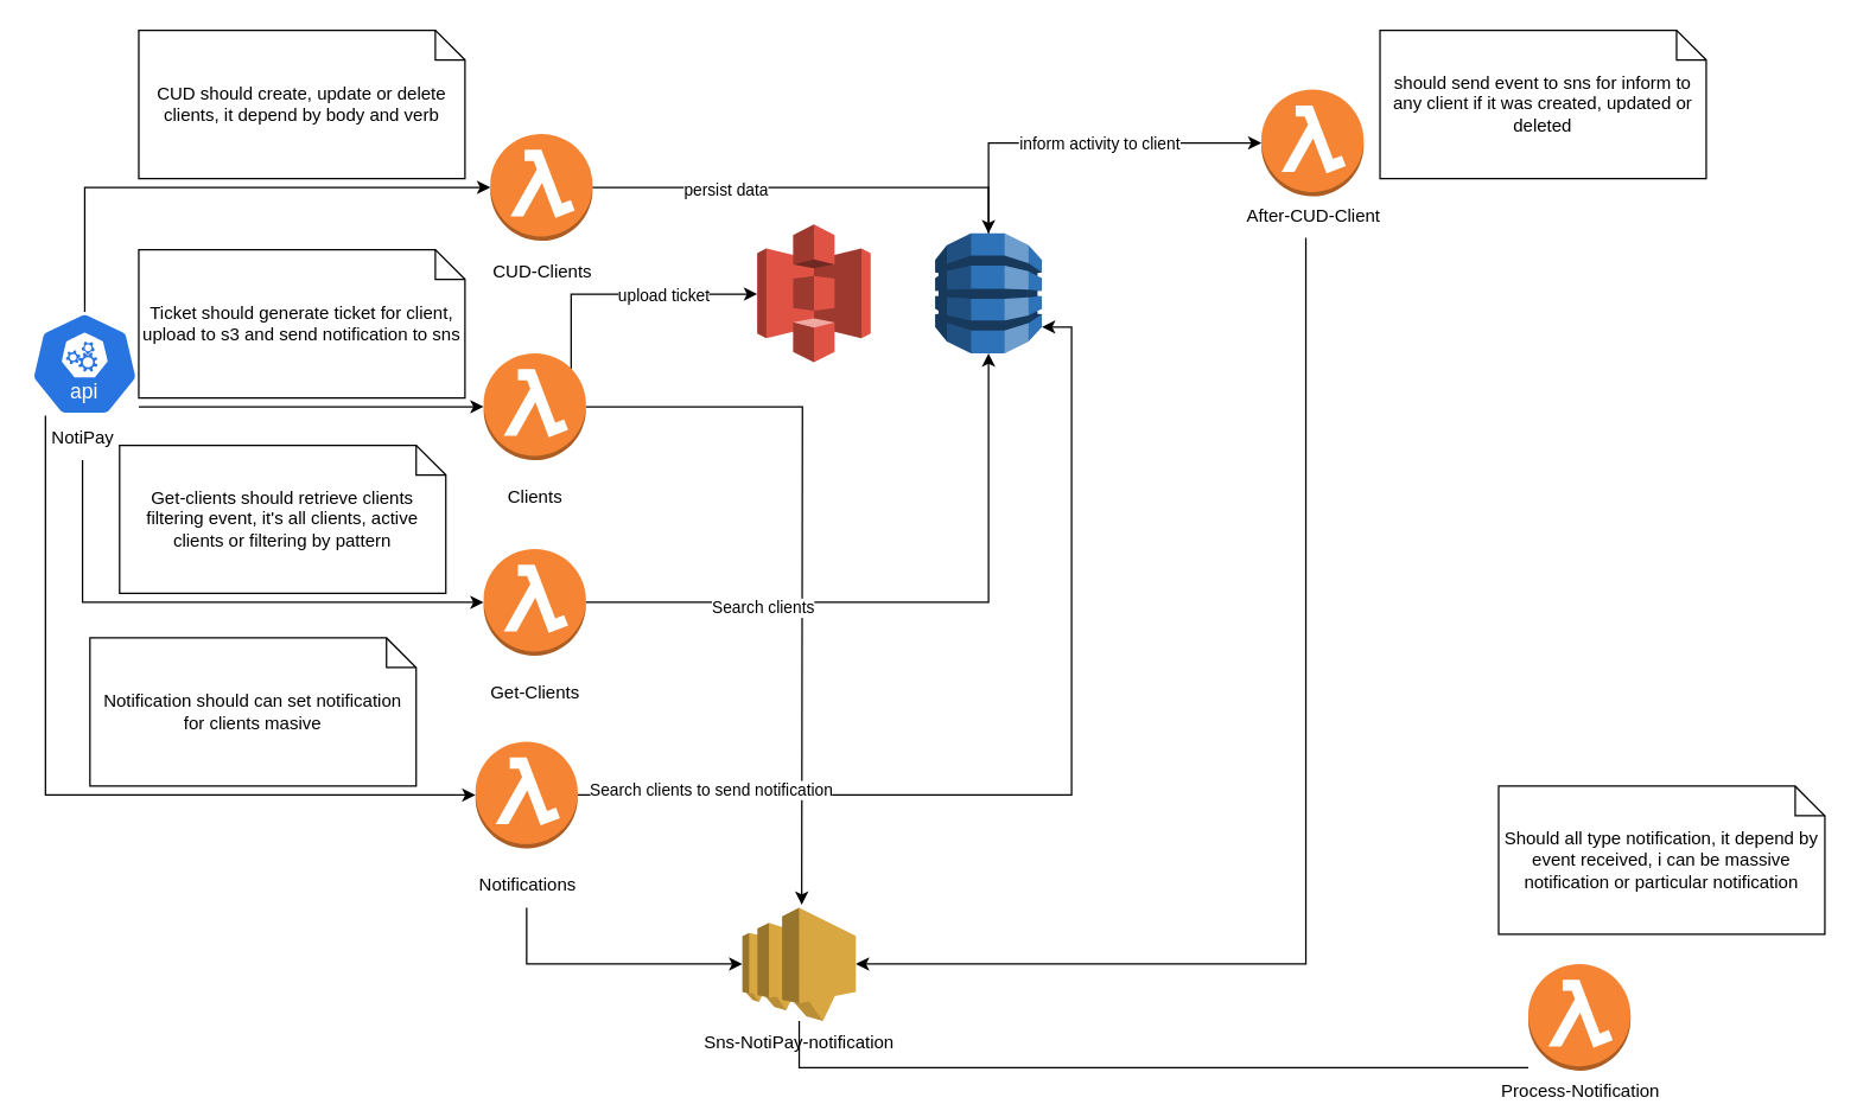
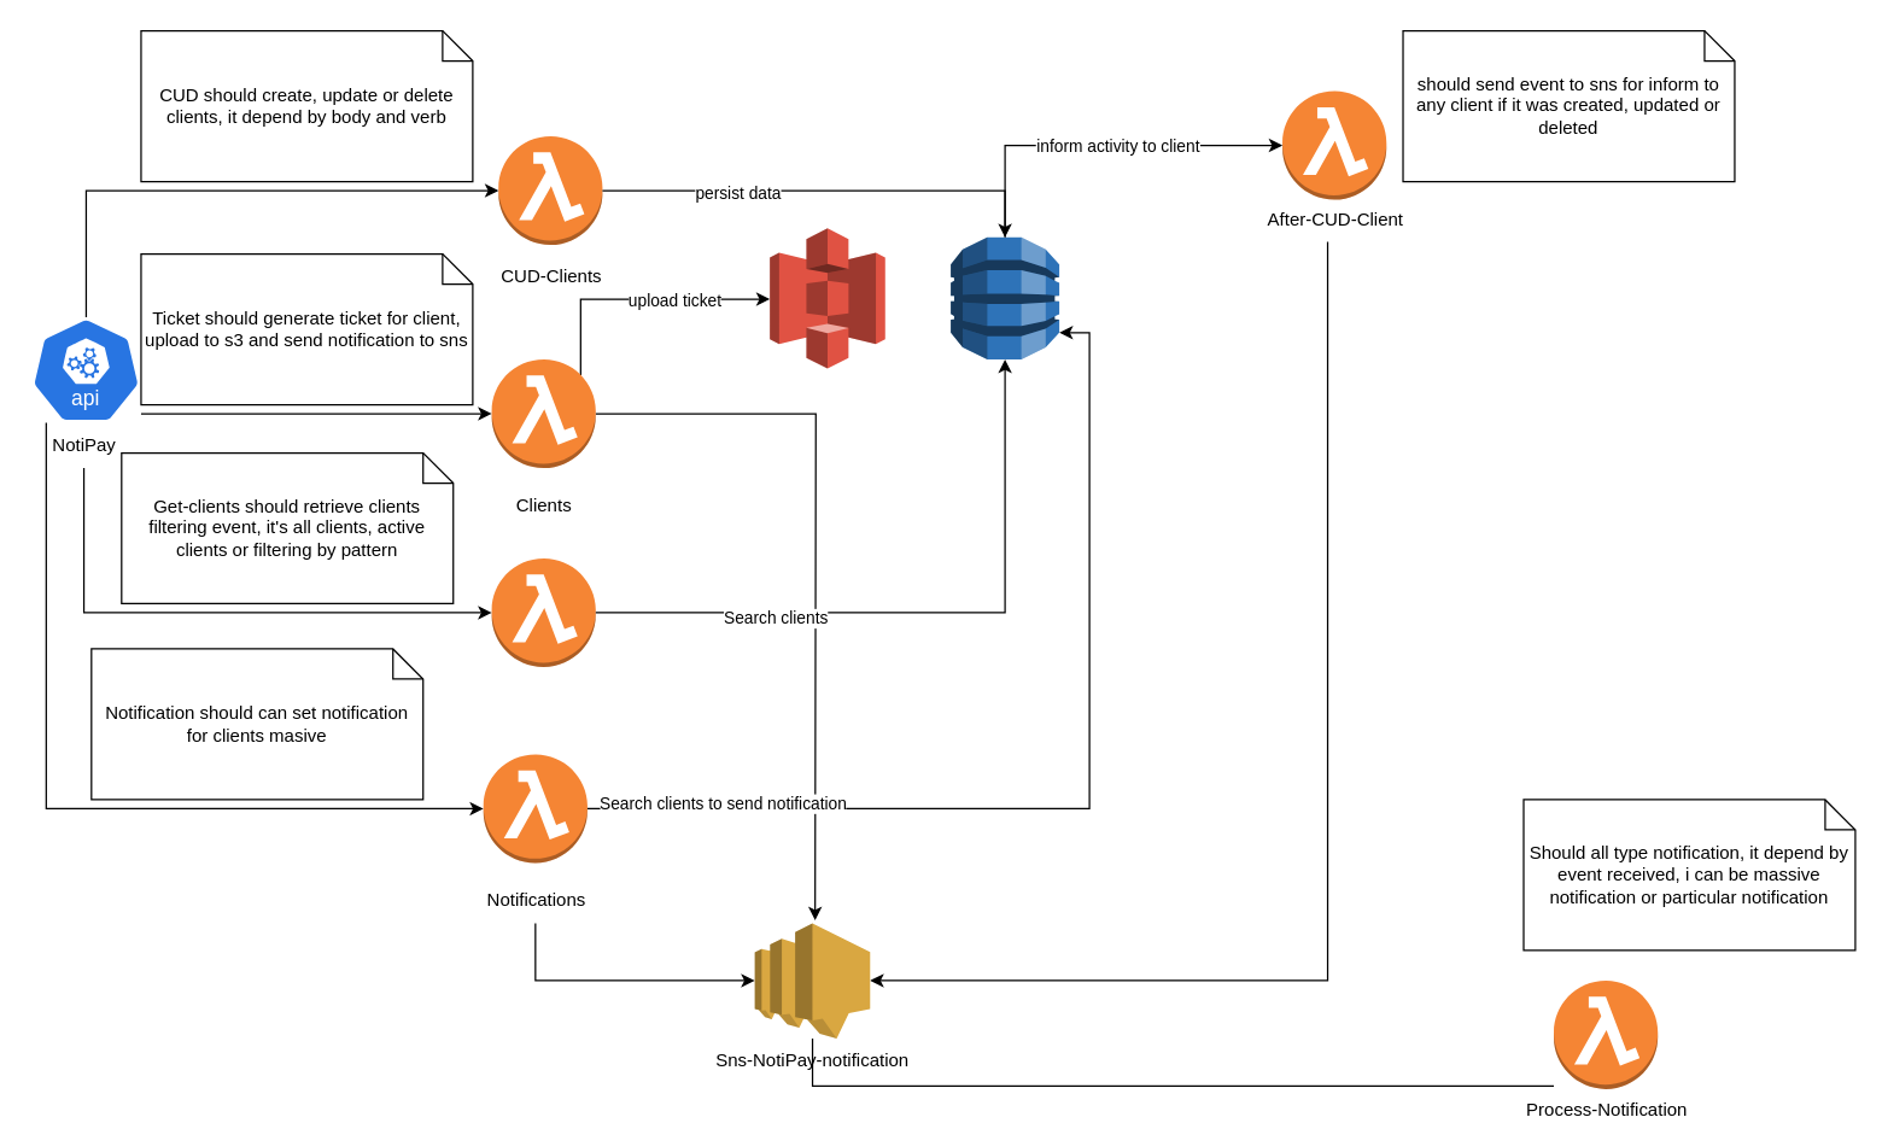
  <mxCell id="0" />
  <mxCell id="1" parent="0" />
  <mxCell id="2" value="" style="group" vertex="1" connectable="0" parent="1"><mxGeometry x="20" y="20" width="1210" height="702" as="geometry" /></mxCell>
  <mxCell id="3" style="edgeStyle=orthogonalEdgeStyle;rounded=0;orthogonalLoop=1;jettySize=auto;html=1;" edge="1" parent="2" source="4" target="12"><mxGeometry relative="1" as="geometry"><Array as="points"><mxPoint x="130" y="254" /><mxPoint x="130" y="254" /></Array></mxGeometry></mxCell>
  <mxCell id="4" value="" style="aspect=fixed;sketch=0;html=1;dashed=0;whitespace=wrap;fillColor=#2875E2;strokeColor=#ffffff;points=[[0.005,0.63,0],[0.1,0.2,0],[0.9,0.2,0],[0.5,0,0],[0.995,0.63,0],[0.72,0.99,0],[0.5,1,0],[0.28,0.99,0]];shape=mxgraph.kubernetes.icon2;kubernetesLabel=1;prIcon=api" vertex="1" parent="2"><mxGeometry y="190" width="72.92" height="70" as="geometry" /></mxCell>
  <mxCell id="5" value="NotiPay" style="text;html=1;align=center;verticalAlign=middle;resizable=0;points=[];autosize=1;strokeColor=none;fillColor=none;" vertex="1" parent="2"><mxGeometry y="260" width="70" height="30" as="geometry" /></mxCell>
  <mxCell id="6" value="" style="outlineConnect=0;dashed=0;verticalLabelPosition=bottom;verticalAlign=top;align=center;html=1;shape=mxgraph.aws3.lambda_function;fillColor=#F58534;gradientColor=none;" vertex="1" parent="2"><mxGeometry x="310" y="70" width="69" height="72" as="geometry" /></mxCell>
  <mxCell id="7" value="CUD-Clients" style="text;html=1;align=center;verticalAlign=middle;resizable=0;points=[];autosize=1;strokeColor=none;fillColor=none;" vertex="1" parent="2"><mxGeometry x="299.5" y="148" width="90" height="30" as="geometry" /></mxCell>
  <mxCell id="8" style="edgeStyle=orthogonalEdgeStyle;rounded=0;orthogonalLoop=1;jettySize=auto;html=1;entryX=0;entryY=0.5;entryDx=0;entryDy=0;entryPerimeter=0;" edge="1" parent="2" source="4" target="6"><mxGeometry relative="1" as="geometry"><Array as="points"><mxPoint x="37" y="106" /></Array></mxGeometry></mxCell>
  <mxCell id="9" style="edgeStyle=orthogonalEdgeStyle;rounded=0;orthogonalLoop=1;jettySize=auto;html=1;" edge="1" parent="2" source="12"><mxGeometry relative="1" as="geometry"><mxPoint x="520" y="590" as="targetPoint" /></mxGeometry></mxCell>
  <mxCell id="10" style="edgeStyle=orthogonalEdgeStyle;rounded=0;orthogonalLoop=1;jettySize=auto;html=1;exitX=0.855;exitY=0.145;exitDx=0;exitDy=0;exitPerimeter=0;" edge="1" parent="2" source="12" target="35"><mxGeometry relative="1" as="geometry"><Array as="points"><mxPoint x="365" y="178" /></Array></mxGeometry></mxCell>
  <mxCell id="11" value="upload ticket" style="edgeLabel;html=1;align=center;verticalAlign=middle;resizable=0;points=[];" vertex="1" connectable="0" parent="10"><mxGeometry x="0.068" y="-1" relative="1" as="geometry"><mxPoint x="18" y="-1" as="offset" /></mxGeometry></mxCell>
  <mxCell id="12" value="" style="outlineConnect=0;dashed=0;verticalLabelPosition=bottom;verticalAlign=top;align=center;html=1;shape=mxgraph.aws3.lambda_function;fillColor=#F58534;gradientColor=none;" vertex="1" parent="2"><mxGeometry x="305.5" y="218" width="69" height="72" as="geometry" /></mxCell>
  <mxCell id="13" value="Clients" style="text;html=1;align=center;verticalAlign=middle;resizable=0;points=[];autosize=1;strokeColor=none;fillColor=none;" vertex="1" parent="2"><mxGeometry x="310" y="300" width="60" height="30" as="geometry" /></mxCell>
  <mxCell id="14" value="" style="outlineConnect=0;dashed=0;verticalLabelPosition=bottom;verticalAlign=top;align=center;html=1;shape=mxgraph.aws3.lambda_function;fillColor=#F58534;gradientColor=none;" vertex="1" parent="2"><mxGeometry x="305.5" y="350" width="69" height="72" as="geometry" /></mxCell>
- <mxCell id="15" value="Get-Clients" style="text;html=1;align=center;verticalAlign=middle;resizable=0;points=[];autosize=1;strokeColor=none;fillColor=none;" vertex="1" parent="2"><mxGeometry x="300" y="432" width="80" height="30" as="geometry" /></mxCell>
  <mxCell id="16" style="edgeStyle=orthogonalEdgeStyle;rounded=0;orthogonalLoop=1;jettySize=auto;html=1;entryX=0;entryY=0.5;entryDx=0;entryDy=0;entryPerimeter=0;" edge="1" parent="2" source="5" target="14"><mxGeometry relative="1" as="geometry"><Array as="points"><mxPoint x="35" y="386" /></Array></mxGeometry></mxCell>
  <mxCell id="17" value="" style="outlineConnect=0;dashed=0;verticalLabelPosition=bottom;verticalAlign=top;align=center;html=1;shape=mxgraph.aws3.lambda_function;fillColor=#F58534;gradientColor=none;" vertex="1" parent="2"><mxGeometry x="300" y="480" width="69" height="72" as="geometry" /></mxCell>
  <mxCell id="18" style="edgeStyle=orthogonalEdgeStyle;rounded=0;orthogonalLoop=1;jettySize=auto;html=1;" edge="1" parent="2" source="19" target="32"><mxGeometry relative="1" as="geometry"><Array as="points"><mxPoint x="335" y="630" /></Array></mxGeometry></mxCell>
  <mxCell id="19" value="Notifications" style="text;html=1;align=center;verticalAlign=middle;resizable=0;points=[];autosize=1;strokeColor=none;fillColor=none;" vertex="1" parent="2"><mxGeometry x="289.5" y="562" width="90" height="30" as="geometry" /></mxCell>
  <mxCell id="20" style="edgeStyle=orthogonalEdgeStyle;rounded=0;orthogonalLoop=1;jettySize=auto;html=1;entryX=0;entryY=0.5;entryDx=0;entryDy=0;entryPerimeter=0;" edge="1" parent="2" source="4" target="17"><mxGeometry relative="1" as="geometry"><Array as="points"><mxPoint x="10" y="516" /></Array></mxGeometry></mxCell>
  <mxCell id="21" value="" style="outlineConnect=0;dashed=0;verticalLabelPosition=bottom;verticalAlign=top;align=center;html=1;shape=mxgraph.aws3.dynamo_db;fillColor=#2E73B8;gradientColor=none;" vertex="1" parent="2"><mxGeometry x="610" y="137" width="72" height="81" as="geometry" /></mxCell>
  <mxCell id="22" style="edgeStyle=orthogonalEdgeStyle;rounded=0;orthogonalLoop=1;jettySize=auto;html=1;entryX=0.5;entryY=0;entryDx=0;entryDy=0;entryPerimeter=0;" edge="1" parent="2" source="6" target="21"><mxGeometry relative="1" as="geometry" /></mxCell>
  <mxCell id="23" value="persist data" style="edgeLabel;html=1;align=center;verticalAlign=middle;resizable=0;points=[];" vertex="1" connectable="0" parent="22"><mxGeometry x="-0.403" y="-1" relative="1" as="geometry"><mxPoint as="offset" /></mxGeometry></mxCell>
  <mxCell id="24" style="edgeStyle=orthogonalEdgeStyle;rounded=0;orthogonalLoop=1;jettySize=auto;html=1;entryX=0.5;entryY=1;entryDx=0;entryDy=0;entryPerimeter=0;" edge="1" parent="2" source="14" target="21"><mxGeometry relative="1" as="geometry" /></mxCell>
  <mxCell id="25" value="Search clients" style="edgeLabel;html=1;align=center;verticalAlign=middle;resizable=0;points=[];" vertex="1" connectable="0" parent="24"><mxGeometry x="-0.459" y="-3" relative="1" as="geometry"><mxPoint as="offset" /></mxGeometry></mxCell>
  <mxCell id="26" style="edgeStyle=orthogonalEdgeStyle;rounded=0;orthogonalLoop=1;jettySize=auto;html=1;entryX=1;entryY=0.78;entryDx=0;entryDy=0;entryPerimeter=0;" edge="1" parent="2" source="17" target="21"><mxGeometry relative="1" as="geometry" /></mxCell>
  <mxCell id="27" value="Search clients to send notification" style="edgeLabel;html=1;align=center;verticalAlign=middle;resizable=0;points=[];" vertex="1" connectable="0" parent="26"><mxGeometry x="-0.733" y="4" relative="1" as="geometry"><mxPoint as="offset" /></mxGeometry></mxCell>
  <mxCell id="28" style="edgeStyle=orthogonalEdgeStyle;rounded=0;orthogonalLoop=1;jettySize=auto;html=1;" edge="1" parent="2" target="32"><mxGeometry relative="1" as="geometry"><mxPoint x="860" y="140" as="sourcePoint" /><Array as="points"><mxPoint x="860" y="630" /></Array></mxGeometry></mxCell>
  <mxCell id="29" value="After-CUD-Client" style="outlineConnect=0;dashed=0;verticalLabelPosition=bottom;verticalAlign=top;align=center;html=1;shape=mxgraph.aws3.lambda_function;fillColor=#F58534;gradientColor=none;" vertex="1" parent="2"><mxGeometry x="830" y="40" width="69" height="72" as="geometry" /></mxCell>
  <mxCell id="30" style="edgeStyle=orthogonalEdgeStyle;rounded=0;orthogonalLoop=1;jettySize=auto;html=1;entryX=0;entryY=0.5;entryDx=0;entryDy=0;entryPerimeter=0;" edge="1" parent="2" source="21" target="29"><mxGeometry relative="1" as="geometry"><Array as="points"><mxPoint x="646" y="76" /></Array></mxGeometry></mxCell>
  <mxCell id="31" value="inform activity to client" style="edgeLabel;html=1;align=center;verticalAlign=middle;resizable=0;points=[];" vertex="1" connectable="0" parent="30"><mxGeometry x="-0.053" relative="1" as="geometry"><mxPoint x="19" as="offset" /></mxGeometry></mxCell>
  <mxCell id="32" value="Sns-NotiPay-notification" style="outlineConnect=0;dashed=0;verticalLabelPosition=bottom;verticalAlign=top;align=center;html=1;shape=mxgraph.aws3.sns;fillColor=#D9A741;gradientColor=none;" vertex="1" parent="2"><mxGeometry x="480" y="592" width="76.5" height="76.5" as="geometry" /></mxCell>
  <mxCell id="33" value="" style="edgeStyle=orthogonalEdgeStyle;rounded=0;orthogonalLoop=1;jettySize=auto;html=1;endArrow=none;" edge="1" parent="2" source="32" target="34"><mxGeometry relative="1" as="geometry"><mxPoint x="790" y="630.25" as="targetPoint" /><mxPoint x="557" y="630" as="sourcePoint" /><Array as="points"><mxPoint x="518" y="700" /></Array></mxGeometry></mxCell>
  <mxCell id="34" value="Process-Notification" style="outlineConnect=0;dashed=0;verticalLabelPosition=bottom;verticalAlign=top;align=center;html=1;shape=mxgraph.aws3.lambda_function;fillColor=#F58534;gradientColor=none;" vertex="1" parent="2"><mxGeometry x="1010" y="630" width="69" height="72" as="geometry" /></mxCell>
  <mxCell id="35" value="" style="outlineConnect=0;dashed=0;verticalLabelPosition=bottom;verticalAlign=top;align=center;html=1;shape=mxgraph.aws3.s3;fillColor=#E05243;gradientColor=none;" vertex="1" parent="2"><mxGeometry x="490" y="131" width="76.5" height="93" as="geometry" /></mxCell>
  <mxCell id="36" value="CUD should create, update or delete&lt;div&gt;clients, it depend by body and verb&lt;/div&gt;" style="shape=note;size=20;whiteSpace=wrap;html=1;" vertex="1" parent="2"><mxGeometry x="72.92" width="220" height="100" as="geometry" /></mxCell>
  <mxCell id="37" value="Ticket should generate ticket for client, upload to s3 and send notification to sns" style="shape=note;size=20;whiteSpace=wrap;html=1;" vertex="1" parent="2"><mxGeometry x="72.92" y="148" width="220" height="100" as="geometry" /></mxCell>
  <mxCell id="38" value="Get-clients should retrieve clients filtering event, it's all clients, active clients or filtering by pattern" style="shape=note;size=20;whiteSpace=wrap;html=1;" vertex="1" parent="2"><mxGeometry x="60" y="280" width="220" height="100" as="geometry" /></mxCell>
  <mxCell id="39" value="Notification should can set notification for clients masive" style="shape=note;size=20;whiteSpace=wrap;html=1;" vertex="1" parent="2"><mxGeometry x="40" y="410" width="220" height="100" as="geometry" /></mxCell>
  <mxCell id="40" value="should send event to sns for inform to any client if it was created, updated or deleted" style="shape=note;size=20;whiteSpace=wrap;html=1;" vertex="1" parent="2"><mxGeometry x="910" width="220" height="100" as="geometry" /></mxCell>
  <mxCell id="41" value="Should all type notification, it depend by event received, i can be massive notification or particular notification" style="shape=note;size=20;whiteSpace=wrap;html=1;" vertex="1" parent="2"><mxGeometry x="990" y="510" width="220" height="100" as="geometry" /></mxCell>
